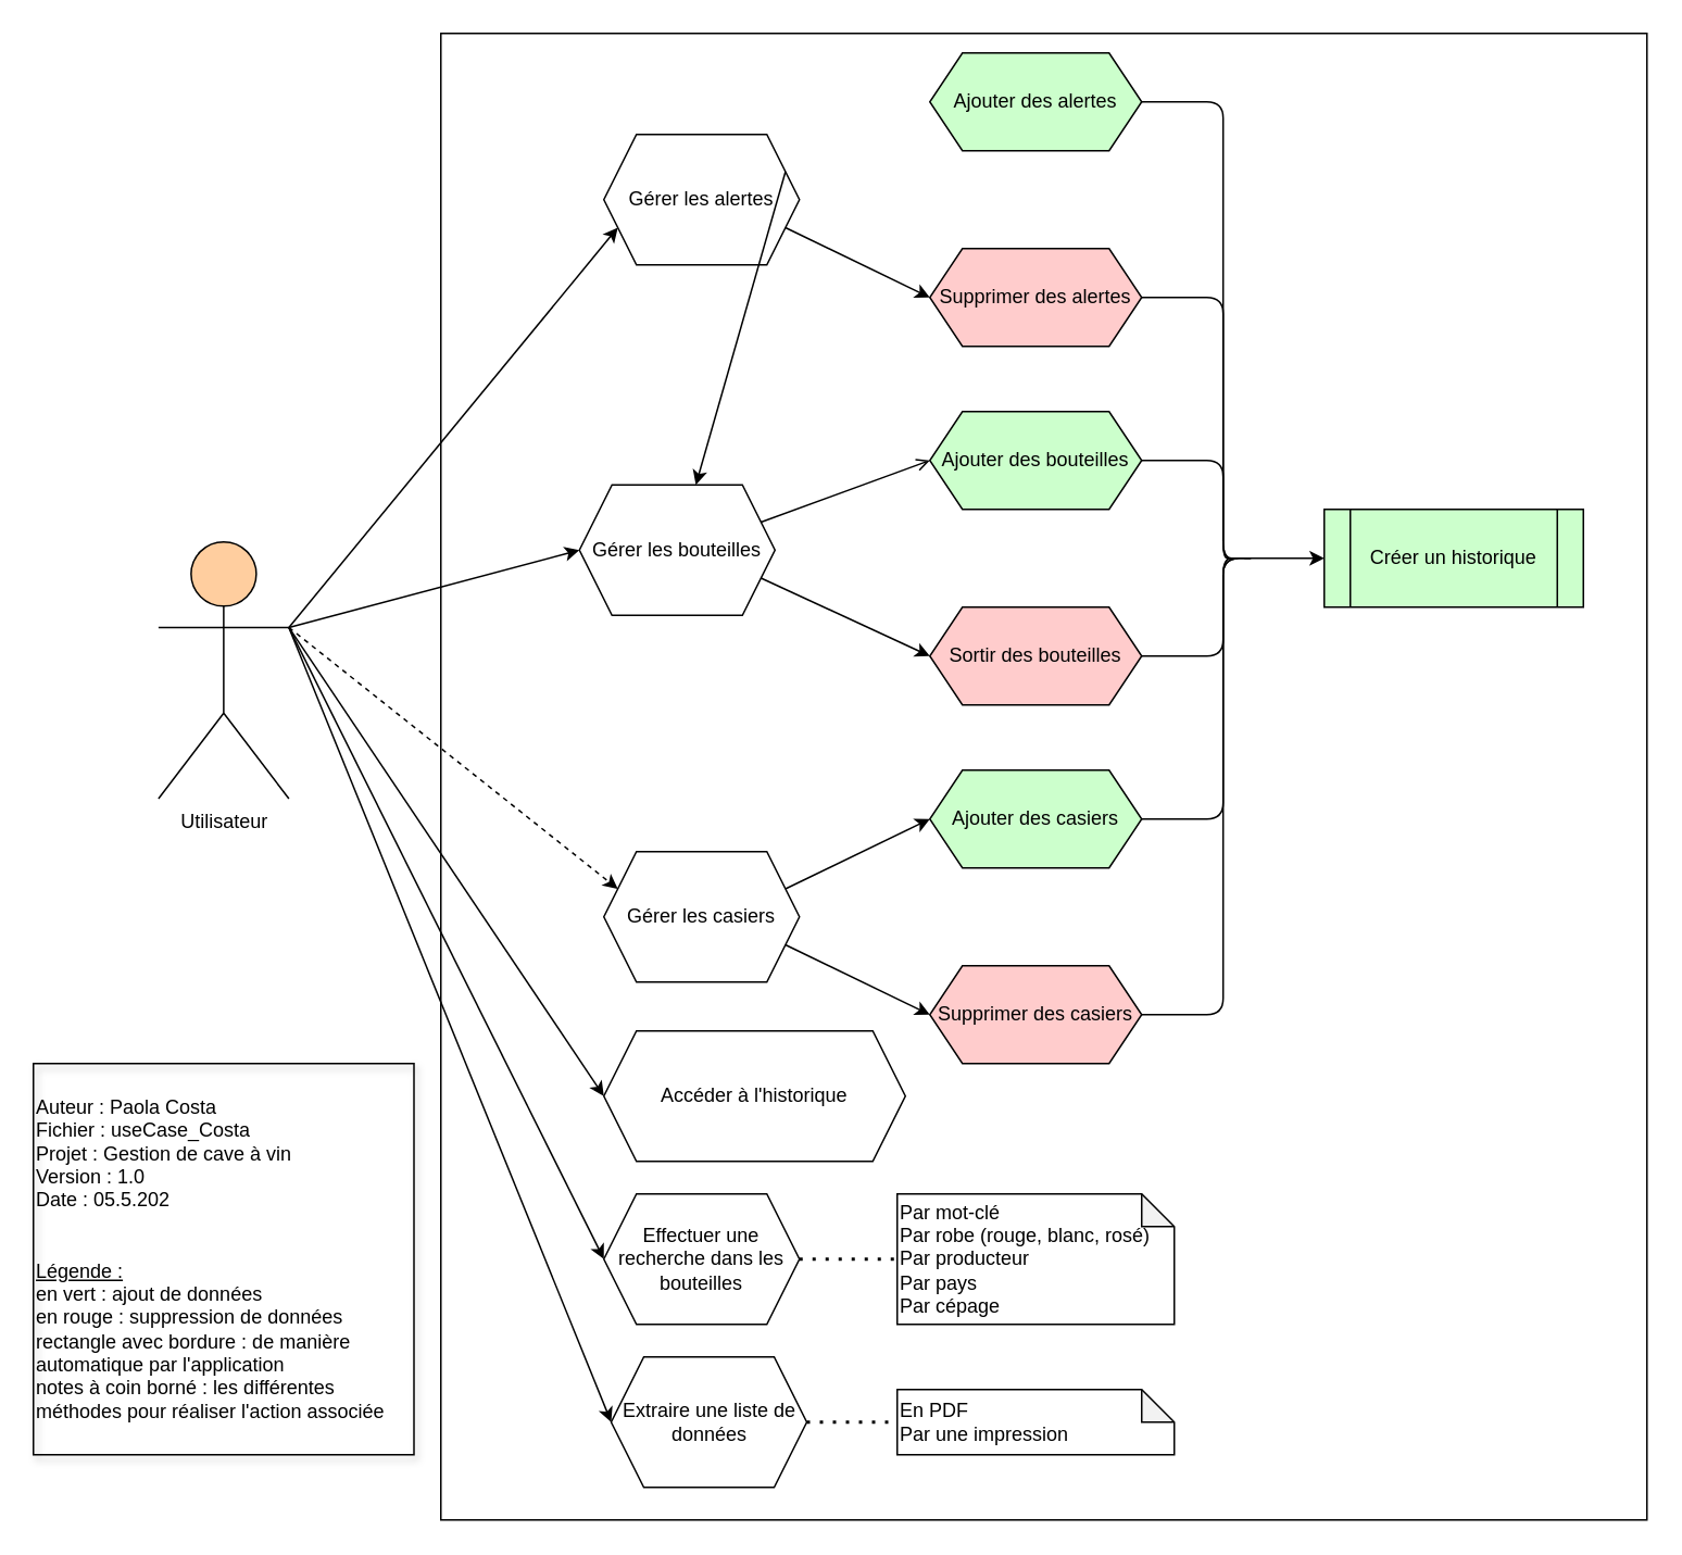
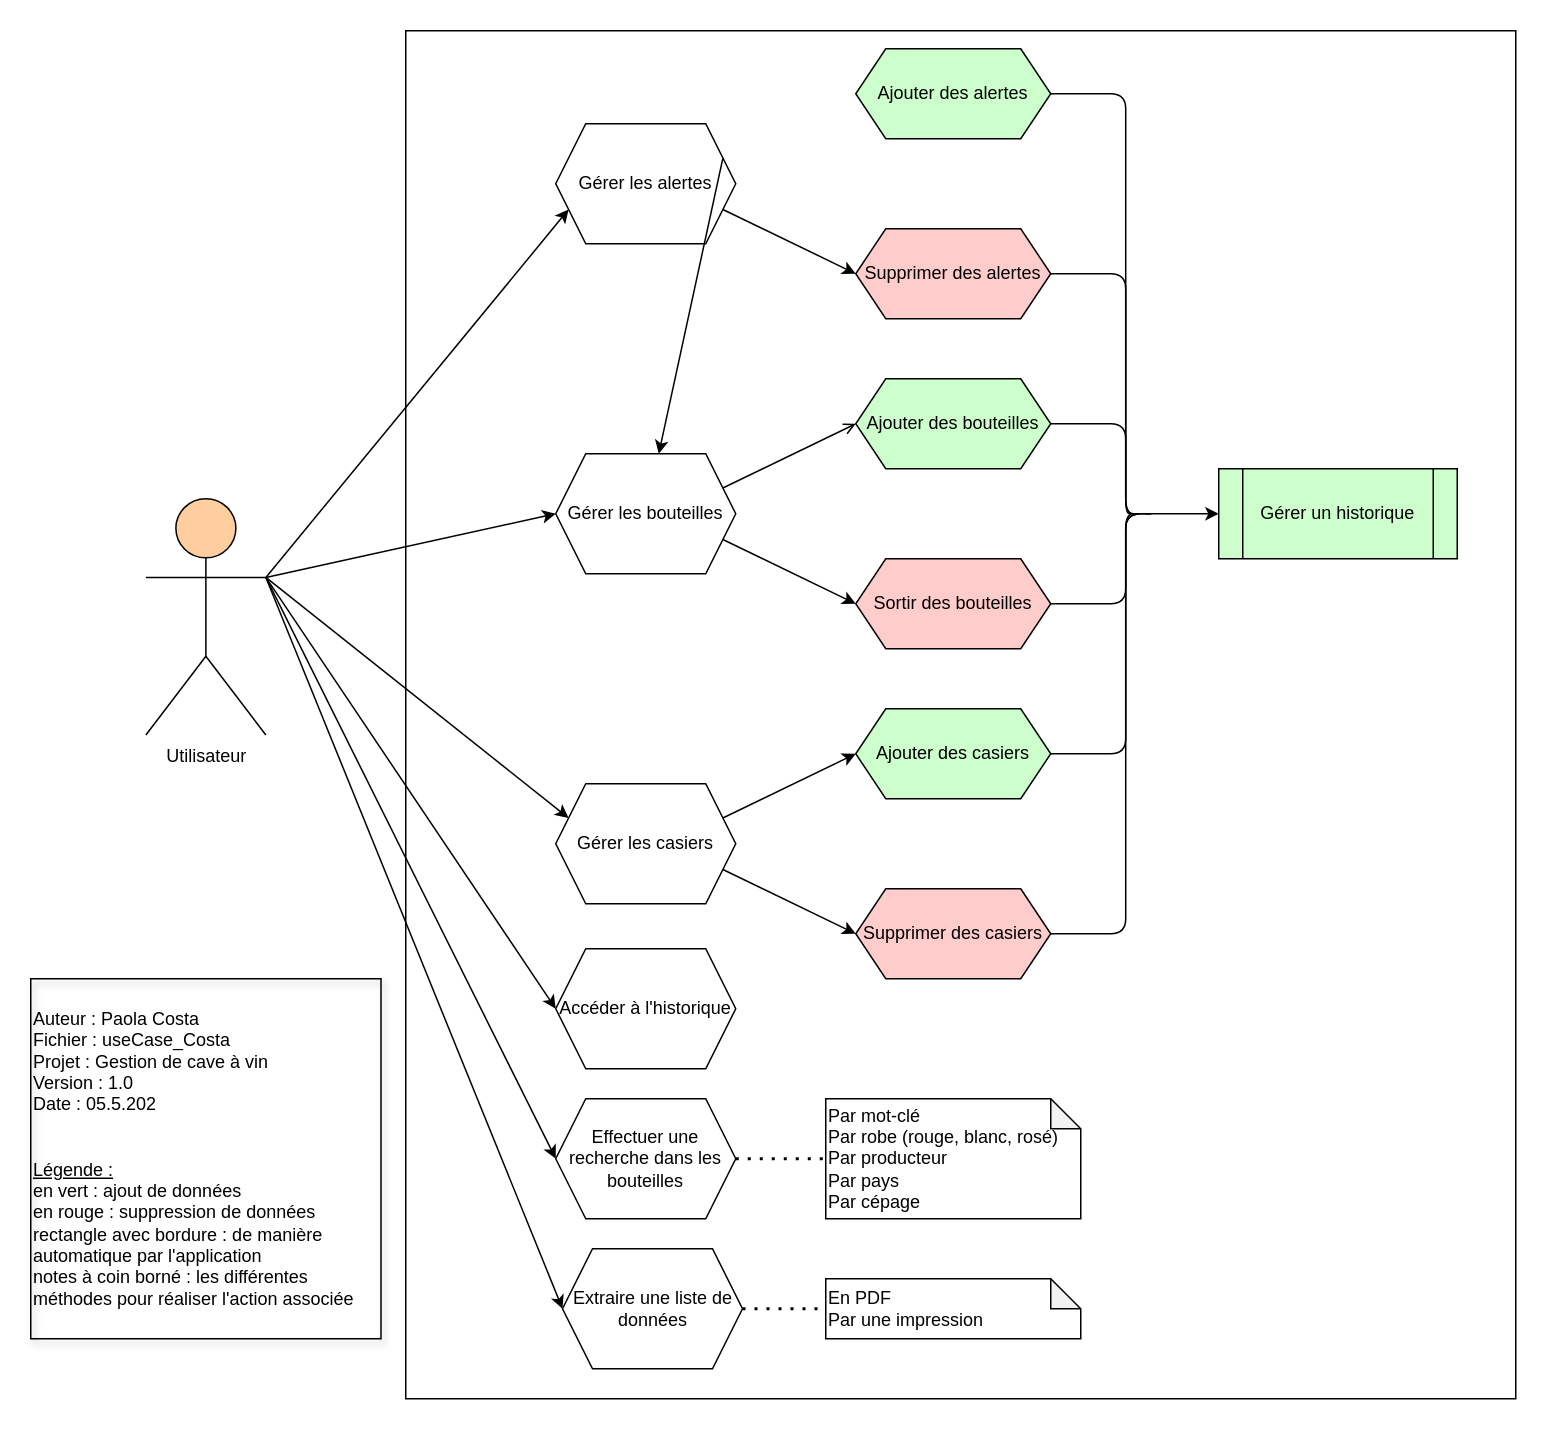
  <mxCell id="0" />
  <mxCell id="1" parent="0" />
  <mxCell id="2" value="Utilisateur" style="shape=umlActor;verticalLabelPosition=bottom;verticalAlign=top;html=1;outlineConnect=0;fillColor=#FFCE9F;" parent="1" vertex="1"><mxGeometry x="96.75" y="332" width="80" height="157.5" as="geometry" /></mxCell>
- <mxCell id="3" value="Gérer les bouteilles" style="shape=hexagon;perimeter=hexagonPerimeter2;whiteSpace=wrap;html=1;fixedSize=1;" parent="1" vertex="1"><mxGeometry x="355" y="297" width="120" height="80" as="geometry" /></mxCell>
+ <mxCell id="3" value="Gérer les bouteilles" style="shape=hexagon;perimeter=hexagonPerimeter2;whiteSpace=wrap;html=1;fixedSize=1;" parent="1" vertex="1"><mxGeometry x="370" y="302" width="120" height="80" as="geometry" /></mxCell>
  <mxCell id="4" value="Ajouter des bouteilles" style="shape=hexagon;perimeter=hexagonPerimeter2;whiteSpace=wrap;html=1;fixedSize=1;fillColor=#CCFFCC;" parent="1" vertex="1"><mxGeometry x="570" y="252" width="130" height="60" as="geometry" /></mxCell>
  <mxCell id="5" value="Sortir des bouteilles" style="shape=hexagon;perimeter=hexagonPerimeter2;whiteSpace=wrap;html=1;fixedSize=1;fillColor=#FFCCCC;" parent="1" vertex="1"><mxGeometry x="570" y="372" width="130" height="60" as="geometry" /></mxCell>
  <mxCell id="6" value="" style="endArrow=classic;html=1;exitX=1;exitY=0.75;exitDx=0;exitDy=0;entryX=0;entryY=0.5;entryDx=0;entryDy=0;" parent="1" source="3" target="5" edge="1"><mxGeometry width="50" height="50" relative="1" as="geometry"><mxPoint x="520" y="522" as="sourcePoint" /><mxPoint x="570" y="472" as="targetPoint" /></mxGeometry></mxCell>
  <mxCell id="7" value="" style="endArrow=open;html=1;exitX=1;exitY=0.25;exitDx=0;exitDy=0;entryX=0;entryY=0.5;entryDx=0;entryDy=0;" parent="1" source="3" target="4" edge="1"><mxGeometry width="50" height="50" relative="1" as="geometry"><mxPoint x="520" y="522" as="sourcePoint" /><mxPoint x="570" y="472" as="targetPoint" /></mxGeometry></mxCell>
  <mxCell id="8" value="Gérer les casiers" style="shape=hexagon;perimeter=hexagonPerimeter2;whiteSpace=wrap;html=1;fixedSize=1;" parent="1" vertex="1"><mxGeometry x="370" y="522" width="120" height="80" as="geometry" /></mxCell>
  <mxCell id="9" value="Ajouter des casiers" style="shape=hexagon;perimeter=hexagonPerimeter2;whiteSpace=wrap;html=1;fixedSize=1;fillColor=#CCFFCC;" parent="1" vertex="1"><mxGeometry x="570" y="472" width="130" height="60" as="geometry" /></mxCell>
  <mxCell id="10" value="Supprimer des casiers" style="shape=hexagon;perimeter=hexagonPerimeter2;whiteSpace=wrap;html=1;fixedSize=1;fillColor=#FFCCCC;" parent="1" vertex="1"><mxGeometry x="570" y="592" width="130" height="60" as="geometry" /></mxCell>
  <mxCell id="11" value="" style="endArrow=classic;html=1;exitX=1;exitY=0.75;exitDx=0;exitDy=0;entryX=0;entryY=0.5;entryDx=0;entryDy=0;" parent="1" source="8" target="10" edge="1"><mxGeometry width="50" height="50" relative="1" as="geometry"><mxPoint x="520" y="742" as="sourcePoint" /><mxPoint x="570" y="692" as="targetPoint" /></mxGeometry></mxCell>
  <mxCell id="12" value="" style="endArrow=classic;html=1;exitX=1;exitY=0.25;exitDx=0;exitDy=0;entryX=0;entryY=0.5;entryDx=0;entryDy=0;" parent="1" source="8" target="9" edge="1"><mxGeometry width="50" height="50" relative="1" as="geometry"><mxPoint x="520" y="742" as="sourcePoint" /><mxPoint x="570" y="692" as="targetPoint" /></mxGeometry></mxCell>
- <mxCell id="13" value="Créer un historique" style="shape=process;whiteSpace=wrap;html=1;backgroundOutline=1;fillColor=#CCFFCC;" parent="1" vertex="1"><mxGeometry x="812" y="312" width="159" height="60" as="geometry" /></mxCell>
+ <mxCell id="13" value="Gérer un historique" style="shape=process;whiteSpace=wrap;html=1;backgroundOutline=1;fillColor=#CCFFCC;" parent="1" vertex="1"><mxGeometry x="812" y="312" width="159" height="60" as="geometry" /></mxCell>
  <mxCell id="14" style="edgeStyle=orthogonalEdgeStyle;rounded=0;orthogonalLoop=1;jettySize=auto;html=1;exitX=0.1;exitY=0.5;exitDx=0;exitDy=0;exitPerimeter=0;entryX=0;entryY=0.5;entryDx=0;entryDy=0;" parent="1" source="15" target="13" edge="1"><mxGeometry relative="1" as="geometry" /></mxCell>
  <mxCell id="15" value="" style="shape=curlyBracket;whiteSpace=wrap;html=1;rounded=1;fillColor=none;size=0.286;rotation=-180;" parent="1" vertex="1"><mxGeometry x="700" y="182" width="70" height="320" as="geometry" /></mxCell>
  <mxCell id="16" value="" style="shape=curlyBracket;whiteSpace=wrap;html=1;rounded=1;fillColor=none;rotation=-180;size=0.167;" parent="1" vertex="1"><mxGeometry x="700" y="62" width="60" height="560" as="geometry" /></mxCell>
  <mxCell id="17" value="Gérer les alertes" style="shape=hexagon;perimeter=hexagonPerimeter2;whiteSpace=wrap;html=1;fixedSize=1;" parent="1" vertex="1"><mxGeometry x="370" y="82" width="120" height="80" as="geometry" /></mxCell>
  <mxCell id="18" value="Ajouter des alertes" style="shape=hexagon;perimeter=hexagonPerimeter2;whiteSpace=wrap;html=1;fixedSize=1;fillColor=#CCFFCC;" parent="1" vertex="1"><mxGeometry x="570" y="32" width="130" height="60" as="geometry" /></mxCell>
  <mxCell id="19" value="Supprimer des alertes" style="shape=hexagon;perimeter=hexagonPerimeter2;whiteSpace=wrap;html=1;fixedSize=1;fillColor=#FFCCCC;" parent="1" vertex="1"><mxGeometry x="570" y="152" width="130" height="60" as="geometry" /></mxCell>
  <mxCell id="20" value="" style="endArrow=classic;html=1;exitX=1;exitY=0.75;exitDx=0;exitDy=0;entryX=0;entryY=0.5;entryDx=0;entryDy=0;" parent="1" source="17" target="19" edge="1"><mxGeometry width="50" height="50" relative="1" as="geometry"><mxPoint x="520" y="302" as="sourcePoint" /><mxPoint x="570" y="252" as="targetPoint" /></mxGeometry></mxCell>
  <mxCell id="21" value="" style="endArrow=classic;html=1;exitX=1;exitY=0.25;exitDx=0;exitDy=0;" parent="1" source="17" target="3" edge="1"><mxGeometry width="50" height="50" relative="1" as="geometry"><mxPoint x="520" y="302" as="sourcePoint" /><mxPoint x="570" y="252" as="targetPoint" /></mxGeometry></mxCell>
  <mxCell id="22" value="" style="shape=curlyBracket;whiteSpace=wrap;html=1;rounded=1;fillColor=none;size=0.286;rotation=-180;" parent="1" vertex="1"><mxGeometry x="700" y="282" width="70" height="120" as="geometry" /></mxCell>
  <mxCell id="23" value="Effectuer une recherche dans les bouteilles" style="shape=hexagon;perimeter=hexagonPerimeter2;whiteSpace=wrap;html=1;fixedSize=1;fillColor=none;" parent="1" vertex="1"><mxGeometry x="370" y="732" width="120" height="80" as="geometry" /></mxCell>
  <mxCell id="24" value="" style="endArrow=classic;html=1;entryX=0;entryY=0.5;entryDx=0;entryDy=0;exitX=1;exitY=0.333;exitDx=0;exitDy=0;exitPerimeter=0;" parent="1" source="2" target="3" edge="1"><mxGeometry width="50" height="50" relative="1" as="geometry"><mxPoint x="200" y="439" as="sourcePoint" /><mxPoint x="360" y="342" as="targetPoint" /></mxGeometry></mxCell>
  <mxCell id="25" value="" style="endArrow=classic;html=1;entryX=0;entryY=0.75;entryDx=0;entryDy=0;exitX=1;exitY=0.333;exitDx=0;exitDy=0;exitPerimeter=0;" parent="1" source="2" target="17" edge="1"><mxGeometry width="50" height="50" relative="1" as="geometry"><mxPoint x="330" y="342" as="sourcePoint" /><mxPoint x="380" y="263.25" as="targetPoint" /></mxGeometry></mxCell>
- <mxCell id="26" value="" style="endArrow=classic;html=1;entryX=0;entryY=0.25;entryDx=0;entryDy=0;exitX=1;exitY=0.333;exitDx=0;exitDy=0;exitPerimeter=0;dashed=1;" parent="1" source="2" target="8" edge="1"><mxGeometry width="50" height="50" relative="1" as="geometry"><mxPoint x="330" y="342" as="sourcePoint" /><mxPoint x="379.16" y="138.32" as="targetPoint" /></mxGeometry></mxCell>
+ <mxCell id="26" value="" style="endArrow=classic;html=1;entryX=0;entryY=0.25;entryDx=0;entryDy=0;exitX=1;exitY=0.333;exitDx=0;exitDy=0;exitPerimeter=0;" parent="1" source="2" target="8" edge="1"><mxGeometry width="50" height="50" relative="1" as="geometry"><mxPoint x="330" y="342" as="sourcePoint" /><mxPoint x="379.16" y="138.32" as="targetPoint" /></mxGeometry></mxCell>
  <mxCell id="27" value="Par mot-clé&lt;br&gt;Par robe (rouge, blanc, rosé)&lt;br&gt;Par producteur&lt;br&gt;Par pays&lt;br&gt;Par cépage" style="shape=note;whiteSpace=wrap;html=1;backgroundOutline=1;darkOpacity=0.05;fillColor=none;align=left;size=20;" parent="1" vertex="1"><mxGeometry x="550" y="732" width="170" height="80" as="geometry" /></mxCell>
  <mxCell id="28" value="" style="endArrow=none;dashed=1;html=1;dashPattern=1 3;strokeWidth=2;exitX=1;exitY=0.5;exitDx=0;exitDy=0;entryX=0;entryY=0.5;entryDx=0;entryDy=0;entryPerimeter=0;" parent="1" source="23" target="27" edge="1"><mxGeometry width="50" height="50" relative="1" as="geometry"><mxPoint x="370" y="692" as="sourcePoint" /><mxPoint x="540" y="812" as="targetPoint" /></mxGeometry></mxCell>
  <mxCell id="29" value="" style="endArrow=classic;html=1;entryX=0;entryY=0.5;entryDx=0;entryDy=0;exitX=1;exitY=0.333;exitDx=0;exitDy=0;exitPerimeter=0;" parent="1" source="2" target="23" edge="1"><mxGeometry width="50" height="50" relative="1" as="geometry"><mxPoint x="220" y="512" as="sourcePoint" /><mxPoint x="130" y="712" as="targetPoint" /></mxGeometry></mxCell>
  <mxCell id="30" value="" style="rounded=0;whiteSpace=wrap;html=1;fillColor=none;" parent="1" vertex="1"><mxGeometry x="270" y="20" width="740" height="912" as="geometry" /></mxCell>
  <mxCell id="31" value="Auteur : Paola Costa&lt;br&gt;Fichier : useCase_Costa&lt;br&gt;Projet : Gestion de cave à vin&lt;br&gt;Version : 1.0&lt;br&gt;Date : 05.5.202&lt;br&gt;&lt;br&gt;&lt;br&gt;&lt;u&gt;Légende :&lt;/u&gt;&lt;br&gt;en vert : ajout de données&lt;br&gt;en rouge : suppression de données&lt;br&gt;rectangle avec bordure : de manière automatique par l'application&lt;br&gt;notes à coin borné : les différentes méthodes pour réaliser l'action associée" style="rounded=0;whiteSpace=wrap;html=1;fillColor=none;align=left;shadow=1;" parent="1" vertex="1"><mxGeometry x="20" y="652" width="233.5" height="240" as="geometry" /></mxCell>
  <mxCell id="32" value="Extraire une liste de données" style="shape=hexagon;perimeter=hexagonPerimeter2;whiteSpace=wrap;html=1;fixedSize=1;fillColor=none;" vertex="1" parent="1"><mxGeometry x="374.5" y="832" width="120" height="80" as="geometry" /></mxCell>
  <mxCell id="33" value="En PDF&lt;br&gt;Par une impression" style="shape=note;whiteSpace=wrap;html=1;backgroundOutline=1;darkOpacity=0.05;fillColor=none;align=left;size=20;" vertex="1" parent="1"><mxGeometry x="550" y="852" width="170" height="40" as="geometry" /></mxCell>
  <mxCell id="34" value="" style="endArrow=none;dashed=1;html=1;dashPattern=1 3;strokeWidth=2;entryX=0;entryY=0.5;entryDx=0;entryDy=0;entryPerimeter=0;exitX=1;exitY=0.5;exitDx=0;exitDy=0;" edge="1" parent="1" source="32" target="33"><mxGeometry width="50" height="50" relative="1" as="geometry"><mxPoint x="410" y="762" as="sourcePoint" /><mxPoint x="460" y="712" as="targetPoint" /></mxGeometry></mxCell>
  <mxCell id="35" value="" style="endArrow=classic;html=1;exitX=1;exitY=0.333;exitDx=0;exitDy=0;exitPerimeter=0;entryX=0;entryY=0.5;entryDx=0;entryDy=0;" edge="1" parent="1" source="2" target="32"><mxGeometry width="50" height="50" relative="1" as="geometry"><mxPoint x="410" y="662" as="sourcePoint" /><mxPoint x="460" y="612" as="targetPoint" /></mxGeometry></mxCell>
- <mxCell id="36" value="Accéder à l'historique" style="shape=hexagon;perimeter=hexagonPerimeter2;whiteSpace=wrap;html=1;fixedSize=1;" vertex="1" parent="1"><mxGeometry x="370" y="632" width="185" height="80" as="geometry" /></mxCell>
+ <mxCell id="36" value="Accéder à l'historique" style="shape=hexagon;perimeter=hexagonPerimeter2;whiteSpace=wrap;html=1;fixedSize=1;" vertex="1" parent="1"><mxGeometry x="370" y="632" width="120" height="80" as="geometry" /></mxCell>
  <mxCell id="37" value="" style="endArrow=classic;html=1;exitX=1;exitY=0.333;exitDx=0;exitDy=0;exitPerimeter=0;entryX=0;entryY=0.5;entryDx=0;entryDy=0;" edge="1" parent="1" source="2" target="36"><mxGeometry width="50" height="50" relative="1" as="geometry"><mxPoint x="460" y="642" as="sourcePoint" /><mxPoint x="510" y="592" as="targetPoint" /></mxGeometry></mxCell>
